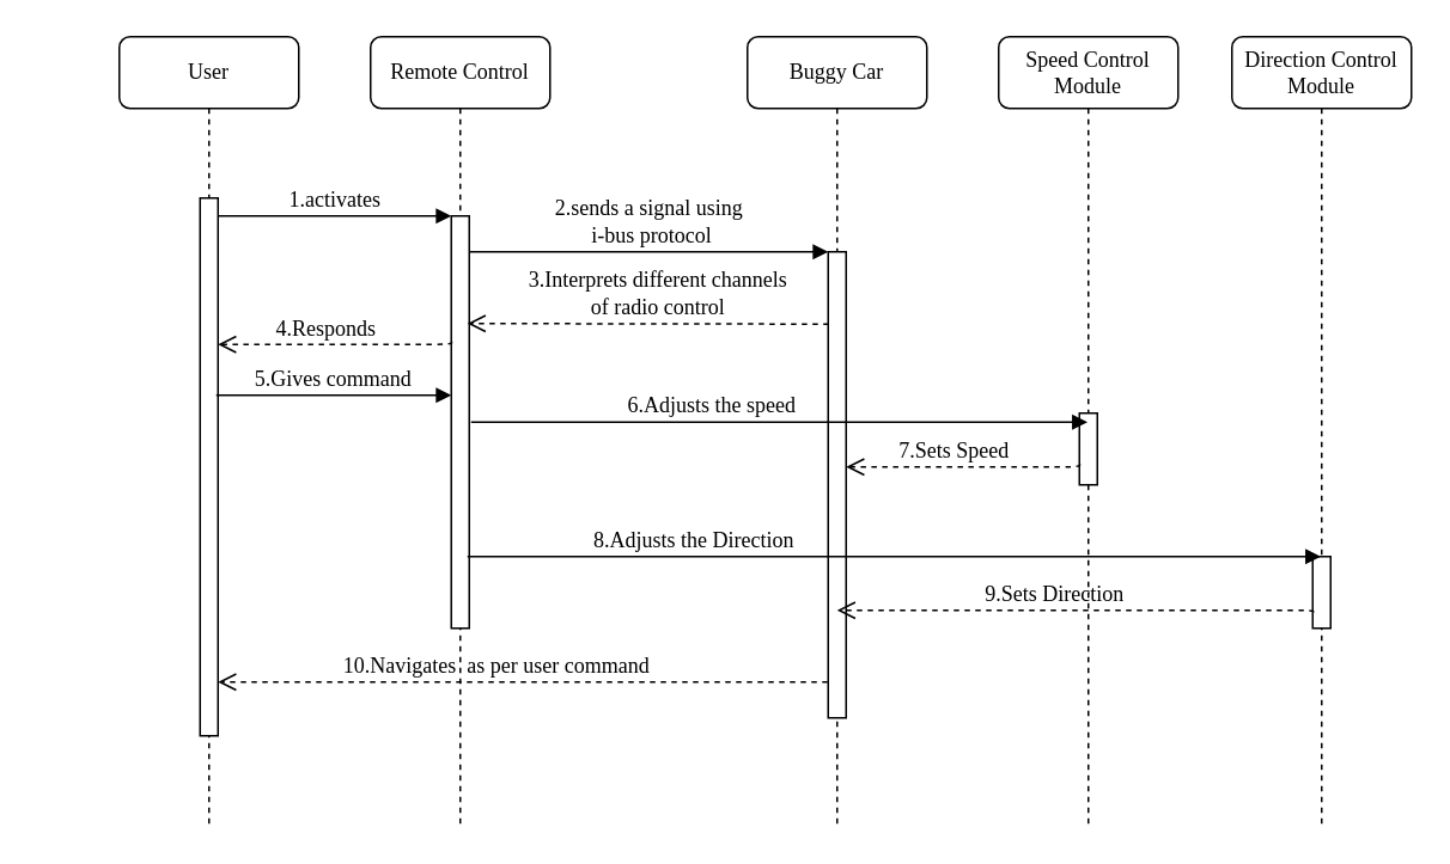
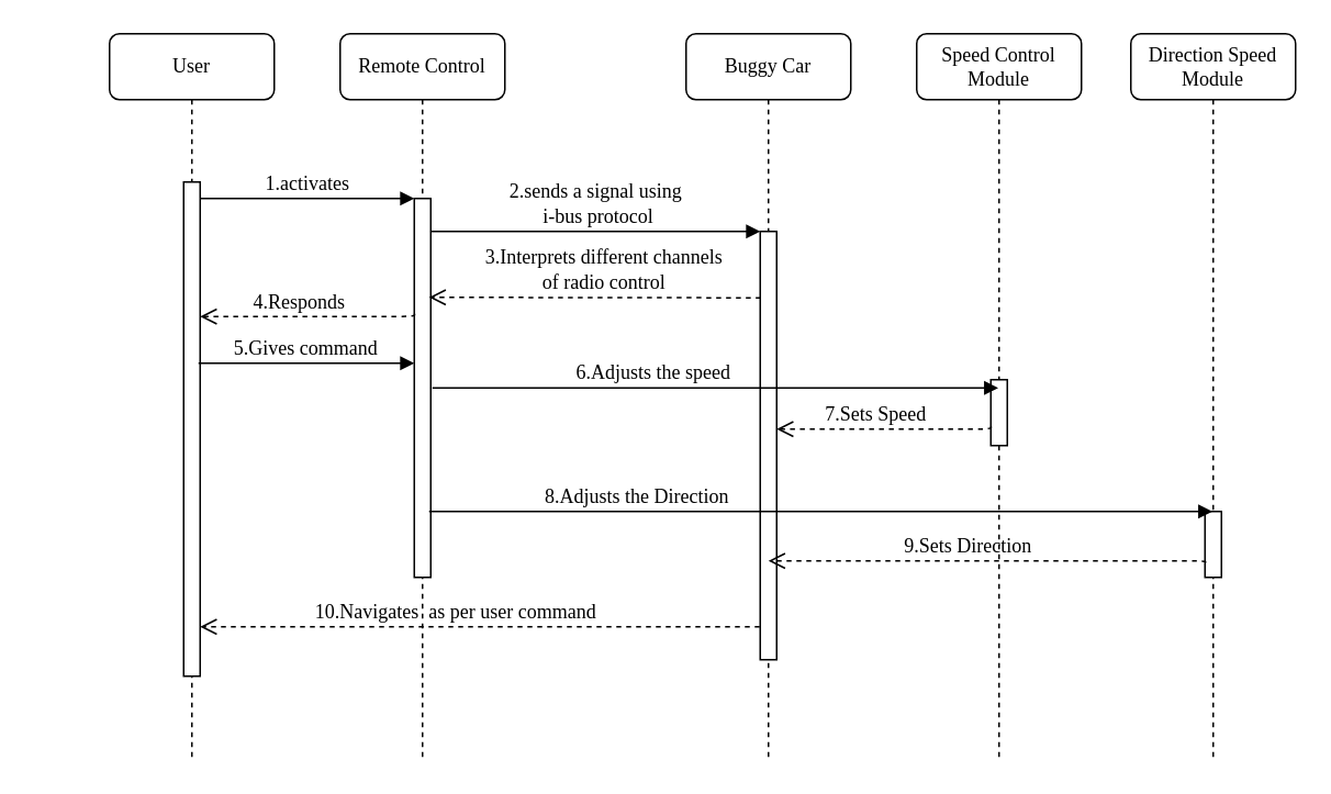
  <mxCell id="0" />
  <mxCell id="1" parent="0" />
  <mxCell id="2" value="Remote Control" style="shape=umlLifeline;perimeter=lifelinePerimeter;whiteSpace=wrap;html=1;container=1;collapsible=0;recursiveResize=0;outlineConnect=0;rounded=1;shadow=0;comic=0;labelBackgroundColor=none;strokeWidth=1;fontFamily=Verdana;fontSize=12;align=center;" parent="1" vertex="1"><mxGeometry x="206" y="20" width="100" height="440" as="geometry" /></mxCell>
  <mxCell id="3" value="" style="html=1;points=[];perimeter=orthogonalPerimeter;rounded=0;shadow=0;comic=0;labelBackgroundColor=none;strokeWidth=1;fontFamily=Verdana;fontSize=12;align=center;" parent="2" vertex="1"><mxGeometry x="45" y="100" width="10" height="230" as="geometry" /></mxCell>
  <mxCell id="4" value="4.Responds" style="html=1;verticalAlign=bottom;endArrow=open;dashed=1;endSize=8;labelBackgroundColor=none;fontFamily=Verdana;fontSize=12;edgeStyle=elbowEdgeStyle;elbow=vertical;exitX=0.017;exitY=0.709;exitDx=0;exitDy=0;exitPerimeter=0;" edge="1" parent="2"><mxGeometry x="0.103" relative="1" as="geometry"><mxPoint x="-85.0" y="171.64" as="targetPoint" /><Array as="points"><mxPoint x="20.0" y="171.64" /><mxPoint x="-3.0" y="161.64" /><mxPoint x="-170.0" y="131.64" /><mxPoint x="-150.0" y="111.64" /><mxPoint x="-120.0" y="111.64" /></Array><mxPoint x="45.17" y="170" as="sourcePoint" /><mxPoint x="1" as="offset" /></mxGeometry></mxCell>
  <mxCell id="5" value="Buggy Car" style="shape=umlLifeline;perimeter=lifelinePerimeter;whiteSpace=wrap;html=1;container=1;collapsible=0;recursiveResize=0;outlineConnect=0;rounded=1;shadow=0;comic=0;labelBackgroundColor=none;strokeWidth=1;fontFamily=Verdana;fontSize=12;align=center;" parent="1" vertex="1"><mxGeometry x="416" y="20" width="100" height="440" as="geometry" /></mxCell>
  <mxCell id="6" value="" style="html=1;points=[];perimeter=orthogonalPerimeter;rounded=0;shadow=0;comic=0;labelBackgroundColor=none;strokeWidth=1;fontFamily=Verdana;fontSize=12;align=center;" parent="5" vertex="1"><mxGeometry x="45" y="120" width="10" height="260" as="geometry" /></mxCell>
  <mxCell id="7" value="Speed Control Module" style="shape=umlLifeline;perimeter=lifelinePerimeter;whiteSpace=wrap;html=1;container=1;collapsible=0;recursiveResize=0;outlineConnect=0;rounded=1;shadow=0;comic=0;labelBackgroundColor=none;strokeWidth=1;fontFamily=Verdana;fontSize=12;align=center;" parent="1" vertex="1"><mxGeometry x="556" y="20" width="100" height="440" as="geometry" /></mxCell>
  <mxCell id="8" value="" style="html=1;points=[];perimeter=orthogonalPerimeter;rounded=0;shadow=0;comic=0;labelBackgroundColor=none;strokeWidth=1;fontFamily=Verdana;fontSize=12;align=center;" parent="7" vertex="1"><mxGeometry x="45" y="210" width="10" height="40" as="geometry" /></mxCell>
- <mxCell id="9" value="Direction Control Module" style="shape=umlLifeline;perimeter=lifelinePerimeter;whiteSpace=wrap;html=1;container=1;collapsible=0;recursiveResize=0;outlineConnect=0;rounded=1;shadow=0;comic=0;labelBackgroundColor=none;strokeWidth=1;fontFamily=Verdana;fontSize=12;align=center;" parent="1" vertex="1"><mxGeometry x="686" y="20" width="100" height="440" as="geometry" /></mxCell>
+ <mxCell id="9" value="Direction Speed Module" style="shape=umlLifeline;perimeter=lifelinePerimeter;whiteSpace=wrap;html=1;container=1;collapsible=0;recursiveResize=0;outlineConnect=0;rounded=1;shadow=0;comic=0;labelBackgroundColor=none;strokeWidth=1;fontFamily=Verdana;fontSize=12;align=center;" parent="1" vertex="1"><mxGeometry x="686" y="20" width="100" height="440" as="geometry" /></mxCell>
  <mxCell id="10" value="" style="html=1;points=[];perimeter=orthogonalPerimeter;rounded=0;shadow=0;comic=0;labelBackgroundColor=none;strokeWidth=1;fontFamily=Verdana;fontSize=12;align=center;" parent="9" vertex="1"><mxGeometry x="45" y="290" width="10" height="40" as="geometry" /></mxCell>
  <mxCell id="11" value="User" style="shape=umlLifeline;perimeter=lifelinePerimeter;whiteSpace=wrap;html=1;container=1;collapsible=0;recursiveResize=0;outlineConnect=0;rounded=1;shadow=0;comic=0;labelBackgroundColor=none;strokeWidth=1;fontFamily=Verdana;fontSize=12;align=center;" parent="1" vertex="1"><mxGeometry x="66" y="20" width="100" height="440" as="geometry" /></mxCell>
  <mxCell id="12" value="" style="html=1;points=[];perimeter=orthogonalPerimeter;rounded=0;shadow=0;comic=0;labelBackgroundColor=none;strokeWidth=1;fontFamily=Verdana;fontSize=12;align=center;" parent="11" vertex="1"><mxGeometry x="45" y="90" width="10" height="300" as="geometry" /></mxCell>
  <mxCell id="13" value="8.Adjusts the Direction" style="html=1;verticalAlign=bottom;endArrow=block;labelBackgroundColor=none;fontFamily=Verdana;fontSize=12;edgeStyle=elbowEdgeStyle;elbow=vertical;" parent="1" target="9" edge="1"><mxGeometry x="-0.47" relative="1" as="geometry"><mxPoint x="260" y="310" as="sourcePoint" /><Array as="points"><mxPoint x="606" y="310" /><mxPoint x="406" y="290" /><mxPoint x="536" y="250" /><mxPoint x="536" y="190" /></Array><mxPoint as="offset" /></mxGeometry></mxCell>
  <mxCell id="14" value="1.activates" style="html=1;verticalAlign=bottom;endArrow=block;entryX=0;entryY=0;labelBackgroundColor=none;fontFamily=Verdana;fontSize=12;edgeStyle=elbowEdgeStyle;elbow=vertical;" parent="1" source="12" target="3" edge="1"><mxGeometry relative="1" as="geometry"><mxPoint x="186" y="130" as="sourcePoint" /></mxGeometry></mxCell>
  <mxCell id="15" value="2.sends a signal using&lt;br&gt;&amp;nbsp;i-bus protocol" style="html=1;verticalAlign=bottom;endArrow=block;entryX=0;entryY=0;labelBackgroundColor=none;fontFamily=Verdana;fontSize=12;edgeStyle=elbowEdgeStyle;elbow=vertical;" parent="1" source="3" target="6" edge="1"><mxGeometry relative="1" as="geometry"><mxPoint x="336" y="140" as="sourcePoint" /><mxPoint as="offset" /></mxGeometry></mxCell>
  <mxCell id="16" value="6.Adjusts the speed" style="html=1;verticalAlign=bottom;endArrow=block;labelBackgroundColor=none;fontFamily=Verdana;fontSize=12;edgeStyle=elbowEdgeStyle;elbow=vertical;" edge="1" parent="1" target="7"><mxGeometry x="-0.22" relative="1" as="geometry"><mxPoint x="262" y="235" as="sourcePoint" /><mxPoint x="566" y="200" as="targetPoint" /><Array as="points"><mxPoint x="376" y="235" /><mxPoint x="486" y="220" /><mxPoint x="296" y="200" /><mxPoint x="326" y="180" /><mxPoint x="431" y="190" /><mxPoint x="431" y="170" /></Array><mxPoint as="offset" /></mxGeometry></mxCell>
  <mxCell id="17" value="3.Interprets different channels&lt;br&gt;of radio control" style="html=1;verticalAlign=bottom;endArrow=open;dashed=1;endSize=8;labelBackgroundColor=none;fontFamily=Verdana;fontSize=12;edgeStyle=elbowEdgeStyle;elbow=vertical;exitX=0.028;exitY=0.155;exitDx=0;exitDy=0;exitPerimeter=0;" edge="1" parent="1" source="6"><mxGeometry x="-0.052" relative="1" as="geometry"><mxPoint x="260" y="180" as="targetPoint" /><Array as="points"><mxPoint x="456" y="180" /><mxPoint x="296" y="160" /><mxPoint x="316" y="140" /><mxPoint x="346" y="140" /></Array><mxPoint x="456" y="190" as="sourcePoint" /><mxPoint as="offset" /></mxGeometry></mxCell>
  <mxCell id="18" value="7.Sets Speed" style="html=1;verticalAlign=bottom;endArrow=open;dashed=1;endSize=8;labelBackgroundColor=none;fontFamily=Verdana;fontSize=12;edgeStyle=elbowEdgeStyle;elbow=vertical;exitX=0.017;exitY=0.709;exitDx=0;exitDy=0;exitPerimeter=0;" edge="1" parent="1" source="8" target="6"><mxGeometry x="0.103" relative="1" as="geometry"><mxPoint x="476" y="250" as="targetPoint" /><Array as="points"><mxPoint x="556" y="260" /><mxPoint x="576" y="250" /><mxPoint x="553" y="240" /><mxPoint x="386" y="210" /><mxPoint x="406" y="190" /><mxPoint x="436" y="190" /></Array><mxPoint x="596" y="250" as="sourcePoint" /><mxPoint x="1" as="offset" /></mxGeometry></mxCell>
  <mxCell id="19" value="9.Sets Direction" style="html=1;verticalAlign=bottom;endArrow=open;dashed=1;endSize=8;labelBackgroundColor=none;fontFamily=Verdana;fontSize=12;edgeStyle=elbowEdgeStyle;elbow=vertical;exitX=0.036;exitY=0.779;exitDx=0;exitDy=0;exitPerimeter=0;" edge="1" parent="1" source="10"><mxGeometry x="0.092" relative="1" as="geometry"><mxPoint x="466" y="340" as="targetPoint" /><Array as="points"><mxPoint x="616" y="340" /><mxPoint x="456" y="322" /><mxPoint x="385.83" y="291.64" /><mxPoint x="405.83" y="271.64" /><mxPoint x="435.83" y="271.64" /></Array><mxPoint x="601" y="330" as="sourcePoint" /><mxPoint as="offset" /></mxGeometry></mxCell>
  <mxCell id="20" value="10.Navigates&amp;nbsp; as per user command" style="html=1;verticalAlign=bottom;endArrow=open;dashed=1;endSize=8;labelBackgroundColor=none;fontFamily=Verdana;fontSize=12;edgeStyle=elbowEdgeStyle;elbow=vertical;exitX=-0.033;exitY=0.923;exitDx=0;exitDy=0;exitPerimeter=0;" edge="1" parent="1" source="6" target="12"><mxGeometry x="0.087" relative="1" as="geometry"><mxPoint x="136" y="380" as="targetPoint" /><Array as="points"><mxPoint x="396" y="380" /><mxPoint x="446" y="380" /><mxPoint x="20.47" y="350.64" /><mxPoint x="40.47" y="330.64" /><mxPoint x="70.47" y="330.64" /></Array><mxPoint x="456" y="380" as="sourcePoint" /><mxPoint as="offset" /></mxGeometry></mxCell>
  <mxCell id="21" value="5.Gives command" style="html=1;verticalAlign=bottom;endArrow=block;labelBackgroundColor=none;fontFamily=Verdana;fontSize=12;edgeStyle=elbowEdgeStyle;elbow=vertical;" edge="1" parent="1"><mxGeometry x="-0.001" relative="1" as="geometry"><mxPoint x="120" y="220" as="sourcePoint" /><mxPoint x="251" y="220" as="targetPoint" /><Array as="points"><mxPoint x="186" y="220" /><mxPoint x="196" y="210" /></Array><mxPoint as="offset" /></mxGeometry></mxCell>
